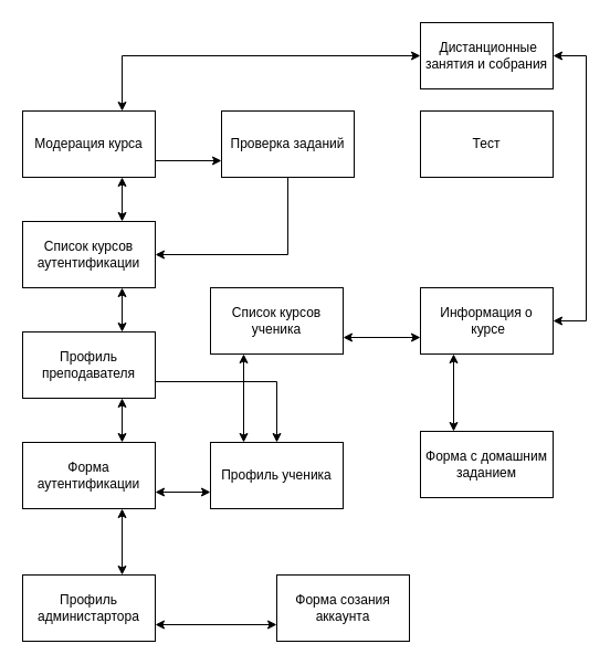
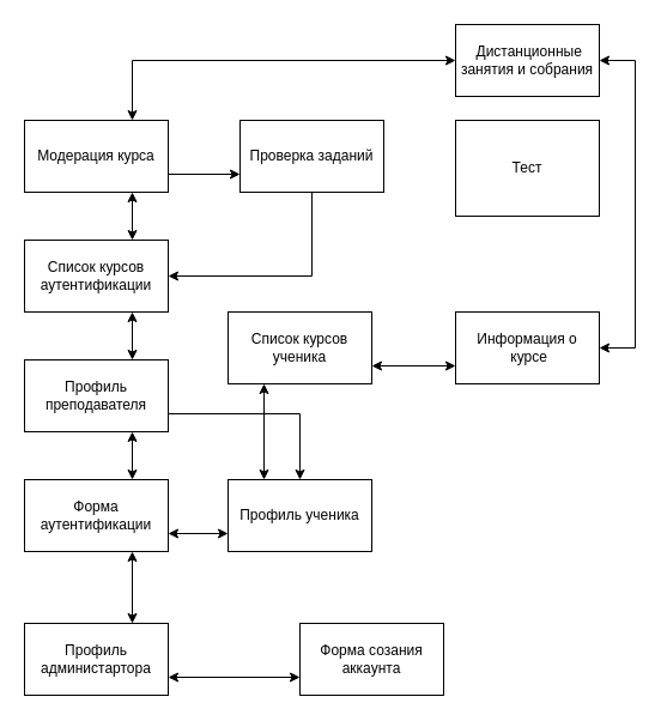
  <mxCell id="0" />
  <mxCell id="1" parent="0" />
  <mxCell id="2" style="edgeStyle=orthogonalEdgeStyle;rounded=0;orthogonalLoop=1;jettySize=auto;html=1;exitX=1;exitY=0.75;exitDx=0;exitDy=0;entryX=0;entryY=0.75;entryDx=0;entryDy=0;startArrow=classic;startFill=1;" edge="1" parent="1" source="4" target="5"><mxGeometry relative="1" as="geometry" /></mxCell>
  <mxCell id="3" style="edgeStyle=orthogonalEdgeStyle;rounded=0;orthogonalLoop=1;jettySize=auto;html=1;exitX=0.75;exitY=0;exitDx=0;exitDy=0;entryX=0.75;entryY=1;entryDx=0;entryDy=0;startArrow=classic;startFill=1;" edge="1" parent="1" source="4" target="19"><mxGeometry relative="1" as="geometry" /></mxCell>
  <mxCell id="4" value="Форма аутентификации" style="rounded=0;whiteSpace=wrap;html=1;" vertex="1" parent="1"><mxGeometry x="20" y="400" width="120" height="60" as="geometry" /></mxCell>
  <mxCell id="5" value="Профиль ученика" style="rounded=0;whiteSpace=wrap;html=1;" vertex="1" parent="1"><mxGeometry x="190" y="400" width="120" height="60" as="geometry" /></mxCell>
  <mxCell id="6" style="edgeStyle=orthogonalEdgeStyle;rounded=0;orthogonalLoop=1;jettySize=auto;html=1;exitX=0.25;exitY=1;exitDx=0;exitDy=0;entryX=0.25;entryY=0;entryDx=0;entryDy=0;startArrow=classic;startFill=1;" edge="1" parent="1" source="8" target="5"><mxGeometry relative="1" as="geometry" /></mxCell>
  <mxCell id="7" style="edgeStyle=orthogonalEdgeStyle;rounded=0;orthogonalLoop=1;jettySize=auto;html=1;exitX=1;exitY=0.75;exitDx=0;exitDy=0;entryX=0;entryY=0.75;entryDx=0;entryDy=0;startArrow=classic;startFill=1;" edge="1" parent="1" source="8" target="11"><mxGeometry relative="1" as="geometry" /></mxCell>
  <mxCell id="8" value="Список курсов ученика" style="rounded=0;whiteSpace=wrap;html=1;" vertex="1" parent="1"><mxGeometry x="190" y="260" width="120" height="60" as="geometry" /></mxCell>
- <mxCell id="9" style="edgeStyle=orthogonalEdgeStyle;rounded=0;orthogonalLoop=1;jettySize=auto;html=1;exitX=0.25;exitY=1;exitDx=0;exitDy=0;entryX=0.25;entryY=0;entryDx=0;entryDy=0;startArrow=classic;startFill=1;" edge="1" parent="1" source="11" target="15"><mxGeometry relative="1" as="geometry" /></mxCell>
  <mxCell id="10" style="edgeStyle=orthogonalEdgeStyle;rounded=0;orthogonalLoop=1;jettySize=auto;html=1;entryX=1;entryY=0.5;entryDx=0;entryDy=0;startArrow=classic;startFill=1;" edge="1" parent="1" source="11" target="28"><mxGeometry relative="1" as="geometry"><Array as="points"><mxPoint x="530" y="290" /><mxPoint x="530" y="50" /></Array></mxGeometry></mxCell>
  <mxCell id="11" value="&lt;div&gt;Информация о&lt;/div&gt;&lt;div&gt;&amp;nbsp;курсе&lt;/div&gt;" style="rounded=0;whiteSpace=wrap;html=1;" vertex="1" parent="1"><mxGeometry x="380" y="260" width="120" height="60" as="geometry" /></mxCell>
  <mxCell id="12" style="edgeStyle=orthogonalEdgeStyle;rounded=0;orthogonalLoop=1;jettySize=auto;html=1;exitX=0.75;exitY=0;exitDx=0;exitDy=0;entryX=0.75;entryY=1;entryDx=0;entryDy=0;startArrow=classic;startFill=1;" edge="1" parent="1" source="14" target="4"><mxGeometry relative="1" as="geometry" /></mxCell>
  <mxCell id="13" style="edgeStyle=orthogonalEdgeStyle;rounded=0;orthogonalLoop=1;jettySize=auto;html=1;exitX=1;exitY=0.75;exitDx=0;exitDy=0;entryX=0;entryY=0.75;entryDx=0;entryDy=0;startArrow=classic;startFill=1;" edge="1" parent="1" source="14" target="27"><mxGeometry relative="1" as="geometry" /></mxCell>
  <mxCell id="14" value="Профиль администартора" style="rounded=0;whiteSpace=wrap;html=1;" vertex="1" parent="1"><mxGeometry x="20" y="520" width="120" height="60" as="geometry" /></mxCell>
- <mxCell id="15" value="Форма с домашним заданием" style="rounded=0;whiteSpace=wrap;html=1;" vertex="1" parent="1"><mxGeometry x="380" y="390" width="120" height="60" as="geometry" /></mxCell>
- <mxCell id="16" value="Тест" style="rounded=0;whiteSpace=wrap;html=1;" vertex="1" parent="1"><mxGeometry x="380" y="100" width="120" height="60" as="geometry" /></mxCell>
+ <mxCell id="16" value="Тест" style="rounded=0;whiteSpace=wrap;html=1;" vertex="1" parent="1"><mxGeometry x="380" y="100" width="120" height="80" as="geometry" /></mxCell>
  <mxCell id="17" style="edgeStyle=orthogonalEdgeStyle;rounded=0;orthogonalLoop=1;jettySize=auto;html=1;exitX=0.75;exitY=0;exitDx=0;exitDy=0;entryX=0.75;entryY=1;entryDx=0;entryDy=0;startArrow=classic;startFill=1;" edge="1" parent="1" source="19" target="21"><mxGeometry relative="1" as="geometry" /></mxCell>
  <mxCell id="18" style="edgeStyle=orthogonalEdgeStyle;rounded=0;orthogonalLoop=1;jettySize=auto;html=1;exitX=1;exitY=0.75;exitDx=0;exitDy=0;entryX=0.5;entryY=0;entryDx=0;entryDy=0;" edge="1" parent="1" source="19" target="5"><mxGeometry relative="1" as="geometry" /></mxCell>
  <mxCell id="19" value="Профиль преподавателя" style="rounded=0;whiteSpace=wrap;html=1;" vertex="1" parent="1"><mxGeometry x="20" y="300" width="120" height="60" as="geometry" /></mxCell>
  <mxCell id="20" style="edgeStyle=orthogonalEdgeStyle;rounded=0;orthogonalLoop=1;jettySize=auto;html=1;exitX=0.75;exitY=0;exitDx=0;exitDy=0;entryX=0.75;entryY=1;entryDx=0;entryDy=0;startArrow=classic;startFill=1;" edge="1" parent="1" source="21" target="24"><mxGeometry relative="1" as="geometry" /></mxCell>
  <mxCell id="21" value="Список курсов аутентификации" style="rounded=0;whiteSpace=wrap;html=1;" vertex="1" parent="1"><mxGeometry x="20" y="200" width="120" height="60" as="geometry" /></mxCell>
  <mxCell id="22" style="edgeStyle=orthogonalEdgeStyle;rounded=0;orthogonalLoop=1;jettySize=auto;html=1;exitX=1;exitY=0.75;exitDx=0;exitDy=0;entryX=0;entryY=0.75;entryDx=0;entryDy=0;" edge="1" parent="1" source="24" target="26"><mxGeometry relative="1" as="geometry" /></mxCell>
  <mxCell id="23" style="edgeStyle=orthogonalEdgeStyle;rounded=0;orthogonalLoop=1;jettySize=auto;html=1;exitX=0.75;exitY=0;exitDx=0;exitDy=0;entryX=0;entryY=0.5;entryDx=0;entryDy=0;startArrow=classic;startFill=1;" edge="1" parent="1" source="24" target="28"><mxGeometry relative="1" as="geometry" /></mxCell>
  <mxCell id="24" value="Модерация курса" style="rounded=0;whiteSpace=wrap;html=1;" vertex="1" parent="1"><mxGeometry x="20" y="100" width="120" height="60" as="geometry" /></mxCell>
  <mxCell id="25" style="edgeStyle=orthogonalEdgeStyle;rounded=0;orthogonalLoop=1;jettySize=auto;html=1;entryX=1;entryY=0.5;entryDx=0;entryDy=0;" edge="1" parent="1" source="26" target="21"><mxGeometry relative="1" as="geometry"><Array as="points"><mxPoint x="260" y="230" /></Array></mxGeometry></mxCell>
  <mxCell id="26" value="Проверка заданий" style="rounded=0;whiteSpace=wrap;html=1;" vertex="1" parent="1"><mxGeometry x="200" y="100" width="120" height="60" as="geometry" /></mxCell>
  <mxCell id="27" value="Форма созания аккаунта" style="rounded=0;whiteSpace=wrap;html=1;" vertex="1" parent="1"><mxGeometry x="250" y="520" width="120" height="60" as="geometry" /></mxCell>
  <mxCell id="28" value="&amp;nbsp;Дистанционные занятия и собрания" style="rounded=0;whiteSpace=wrap;html=1;" vertex="1" parent="1"><mxGeometry x="380" y="20" width="120" height="60" as="geometry" /></mxCell>
